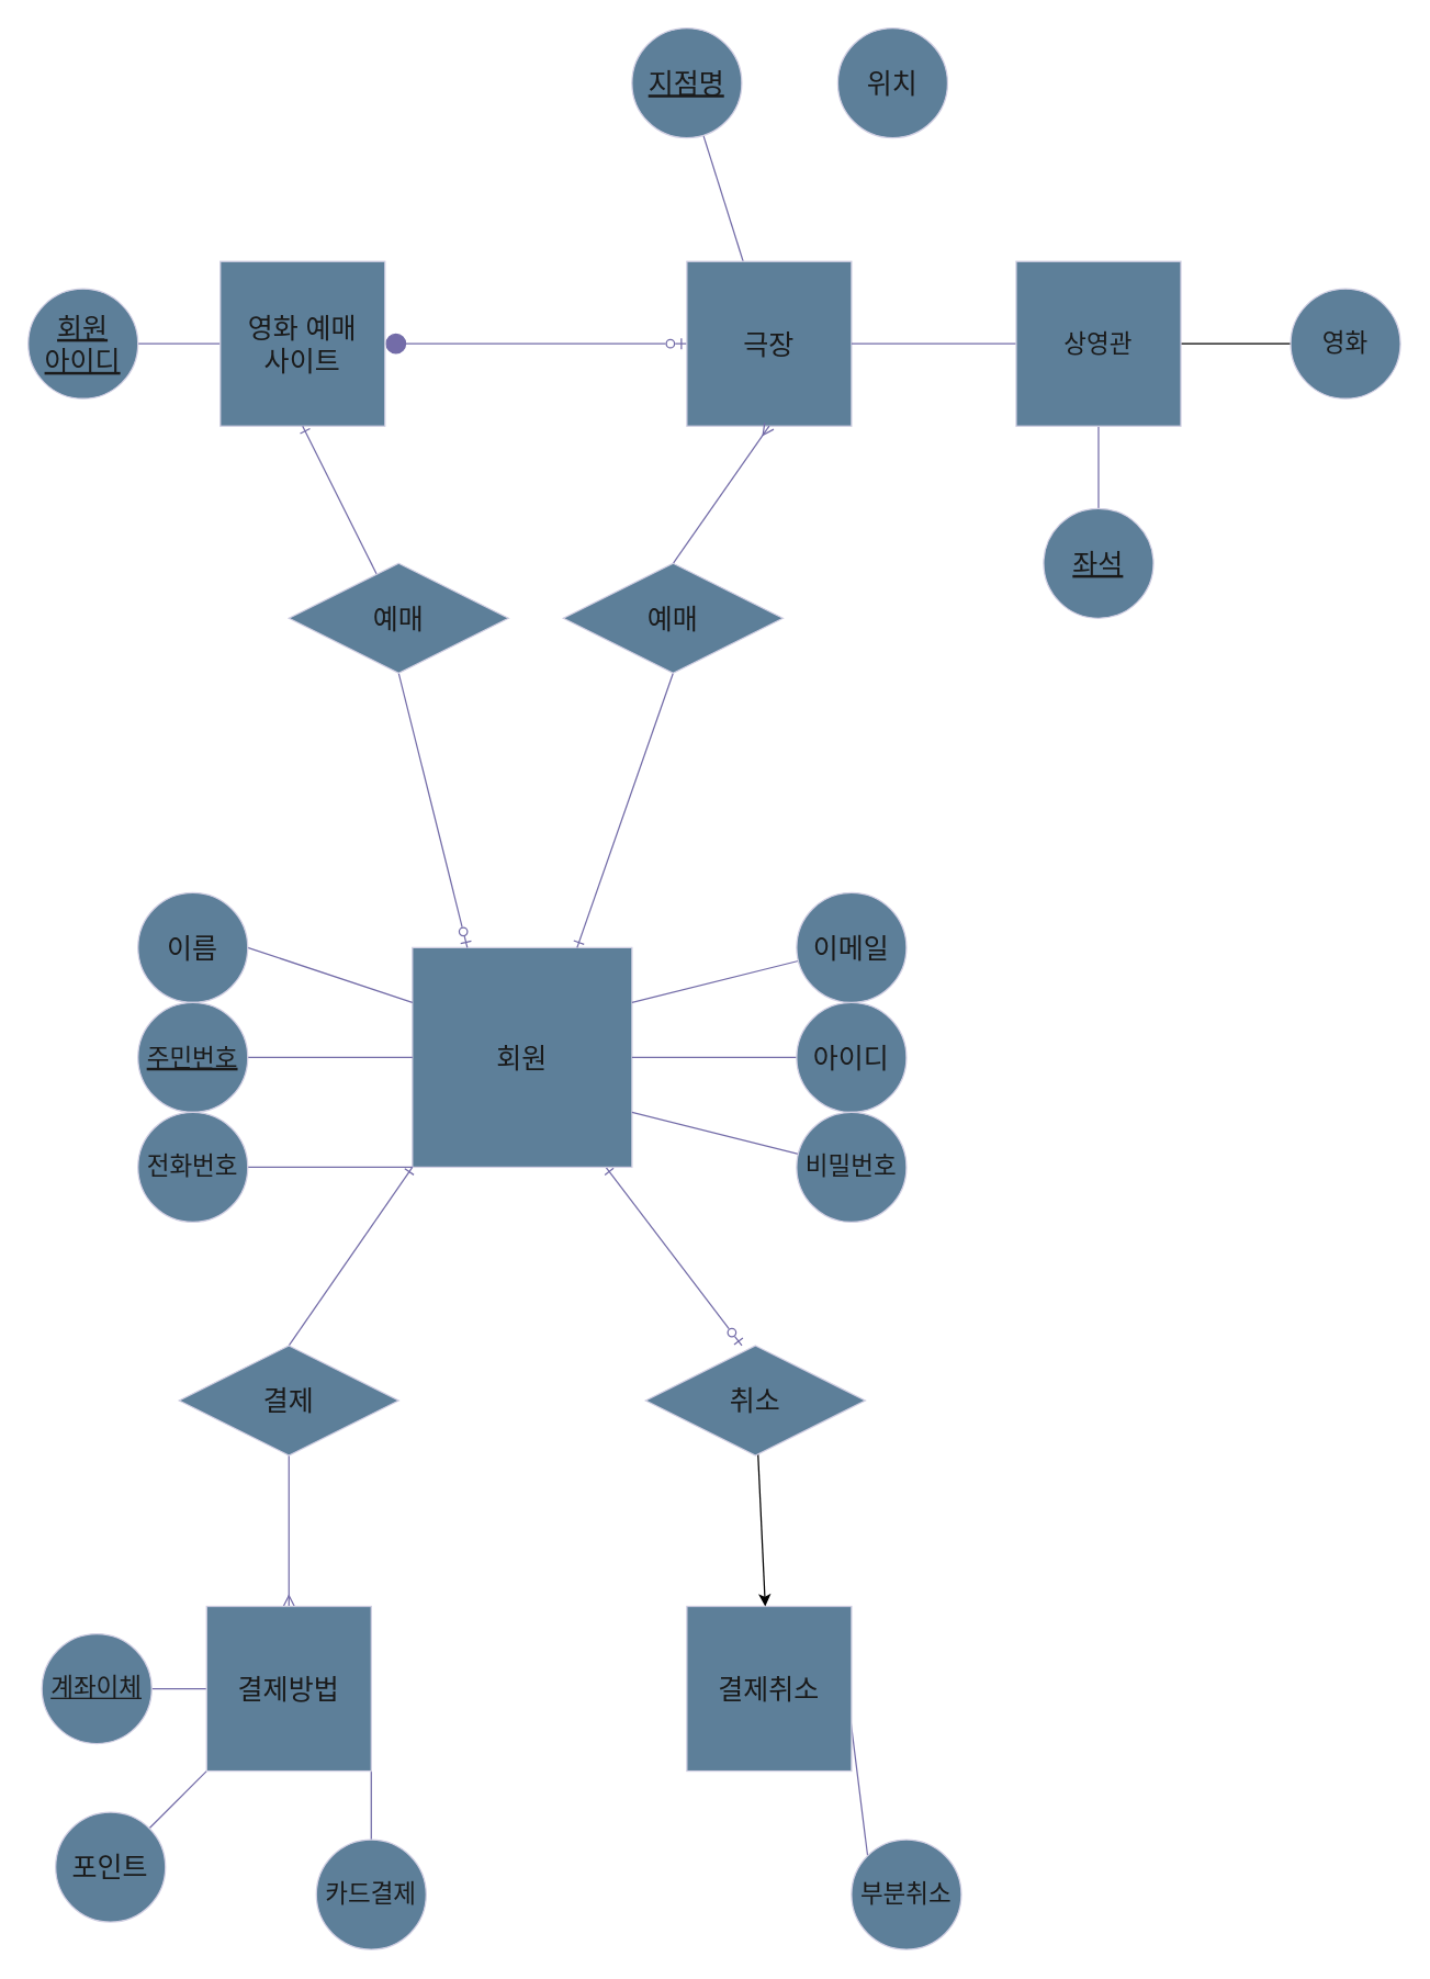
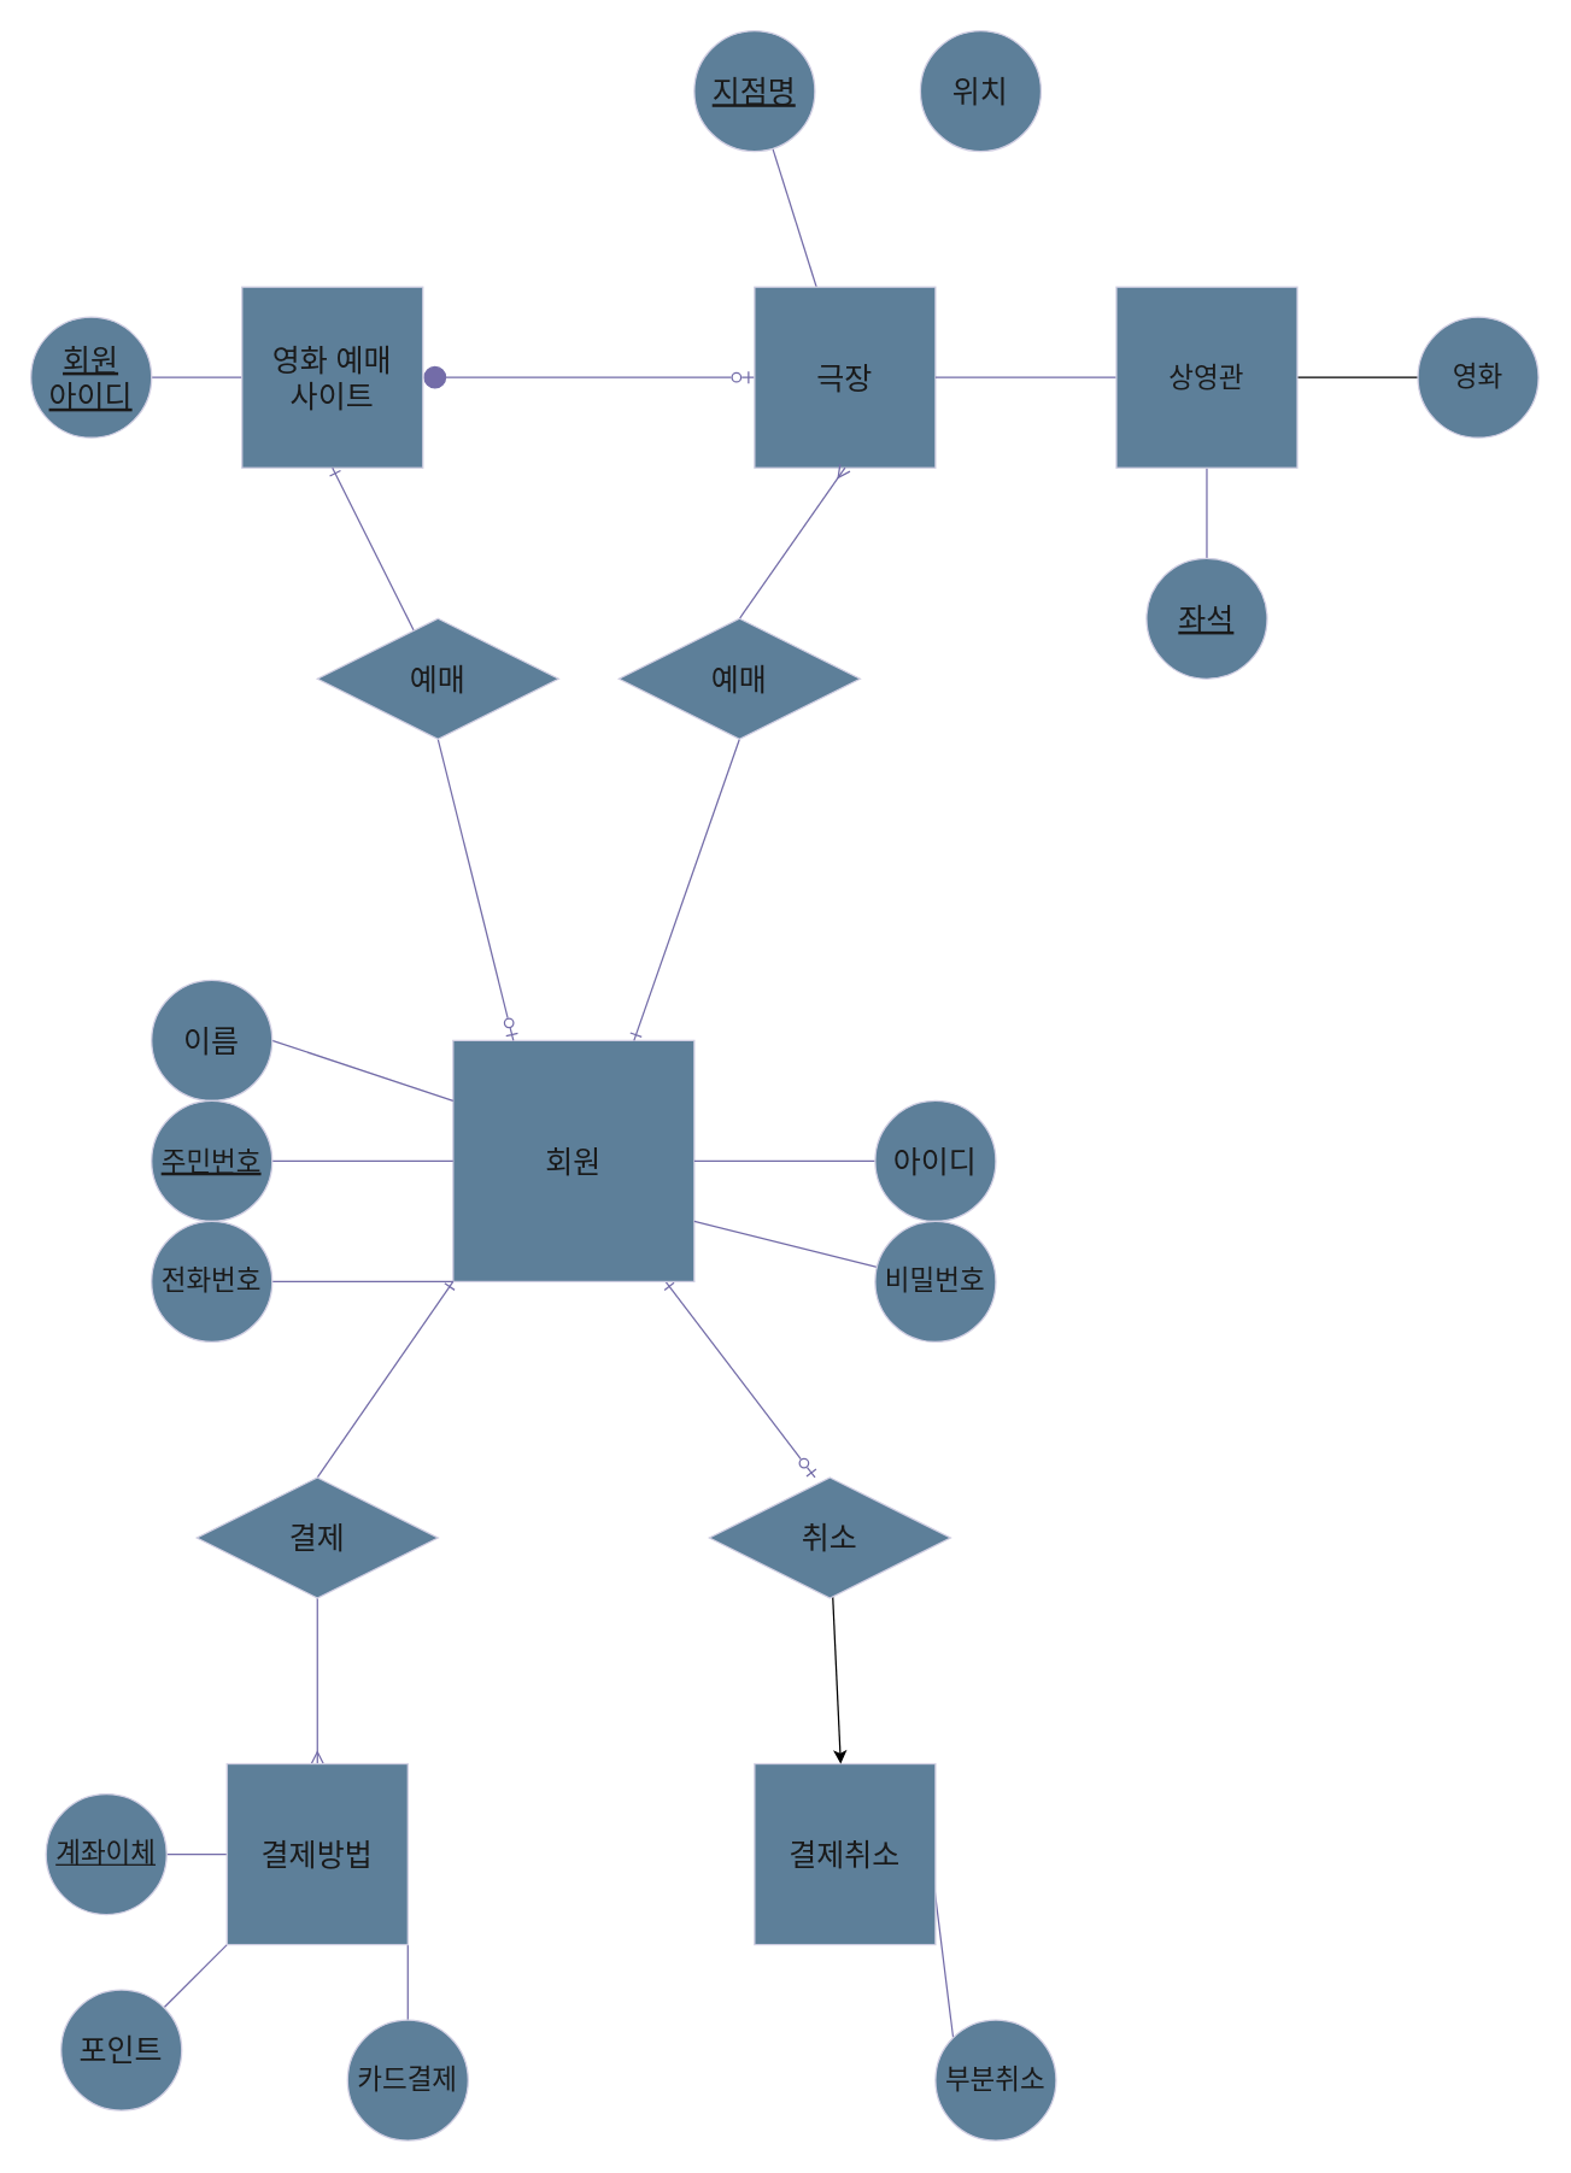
  <mxCell id="0" />
  <mxCell id="1" parent="0" />
  <mxCell id="2" style="rounded=0;orthogonalLoop=1;jettySize=auto;html=1;entryX=0.438;entryY=0;entryDx=0;entryDy=0;endArrow=ERzeroToOne;endFill=0;startArrow=ERone;startFill=0;labelBackgroundColor=none;strokeColor=#736CA8;fontColor=default;entryPerimeter=0;" parent="1" source="4" target="41" edge="1"><mxGeometry relative="1" as="geometry" /></mxCell>
  <mxCell id="3" style="rounded=0;orthogonalLoop=1;jettySize=auto;html=1;exitX=0.5;exitY=1;exitDx=0;exitDy=0;entryX=0.5;entryY=0;entryDx=0;entryDy=0;startArrow=none;startFill=0;endArrow=ERmany;endFill=0;labelBackgroundColor=none;strokeColor=#736CA8;fontColor=default;" parent="1" source="43" target="8" edge="1"><mxGeometry relative="1" as="geometry" /></mxCell>
  <mxCell id="4" value="회원" style="whiteSpace=wrap;html=1;aspect=fixed;labelBackgroundColor=none;fontSize=20;fillColor=#5D7F99;strokeColor=#D0CEE2;fontColor=#1A1A1A;" parent="1" vertex="1"><mxGeometry x="300" y="690" width="160" height="160" as="geometry" /></mxCell>
  <mxCell id="5" value="" style="rounded=0;orthogonalLoop=1;jettySize=auto;html=1;strokeColor=#736CA8;fontColor=#1A1A1A;endArrow=none;endFill=0;exitX=1;exitY=1;exitDx=0;exitDy=0;" parent="1" source="8" target="44" edge="1"><mxGeometry relative="1" as="geometry" /></mxCell>
  <mxCell id="6" value="" style="edgeStyle=orthogonalEdgeStyle;rounded=0;orthogonalLoop=1;jettySize=auto;html=1;strokeColor=#736CA8;fontColor=#1A1A1A;endArrow=none;endFill=0;" parent="1" source="8" target="45" edge="1"><mxGeometry relative="1" as="geometry" /></mxCell>
  <mxCell id="7" value="" style="rounded=0;orthogonalLoop=1;jettySize=auto;html=1;strokeColor=#736CA8;fontColor=#1A1A1A;endArrow=none;endFill=0;exitX=0;exitY=1;exitDx=0;exitDy=0;" parent="1" source="8" target="46" edge="1"><mxGeometry relative="1" as="geometry" /></mxCell>
  <mxCell id="8" value="결제방법" style="whiteSpace=wrap;html=1;aspect=fixed;labelBackgroundColor=none;fontSize=20;fillColor=#5D7F99;strokeColor=#D0CEE2;fontColor=#1A1A1A;" parent="1" vertex="1"><mxGeometry x="150" y="1170" width="120" height="120" as="geometry" /></mxCell>
  <mxCell id="9" style="edgeStyle=orthogonalEdgeStyle;rounded=0;orthogonalLoop=1;jettySize=auto;html=1;entryX=0;entryY=0.5;entryDx=0;entryDy=0;startArrow=circle;startFill=1;endArrow=ERzeroToOne;endFill=0;labelBackgroundColor=none;strokeColor=#736CA8;fontColor=default;" parent="1" source="11" target="14" edge="1"><mxGeometry relative="1" as="geometry" /></mxCell>
  <mxCell id="10" value="" style="edgeStyle=orthogonalEdgeStyle;rounded=0;orthogonalLoop=1;jettySize=auto;html=1;strokeColor=#736CA8;fontColor=#1A1A1A;endArrow=none;endFill=0;" parent="1" source="11" target="49" edge="1"><mxGeometry relative="1" as="geometry" /></mxCell>
  <mxCell id="11" value="영화 예매&lt;br&gt;사이트" style="whiteSpace=wrap;html=1;aspect=fixed;labelBackgroundColor=none;fontSize=20;fillColor=#5D7F99;strokeColor=#D0CEE2;fontColor=#1A1A1A;" parent="1" vertex="1"><mxGeometry x="160" y="190" width="120" height="120" as="geometry" /></mxCell>
  <mxCell id="12" value="" style="rounded=0;orthogonalLoop=1;jettySize=auto;html=1;exitX=0.5;exitY=1;exitDx=0;exitDy=0;startArrow=none;startFill=0;labelBackgroundColor=none;strokeColor=#736CA8;fontColor=default;fontStyle=4;endArrow=none;endFill=0;" parent="1" source="36" target="35" edge="1"><mxGeometry relative="1" as="geometry"><mxPoint x="-200" y="650" as="sourcePoint" /></mxGeometry></mxCell>
  <mxCell id="13" value="" style="rounded=0;orthogonalLoop=1;jettySize=auto;html=1;strokeColor=#736CA8;fontColor=#1A1A1A;endArrow=none;endFill=0;" parent="1" source="14" target="47" edge="1"><mxGeometry relative="1" as="geometry" /></mxCell>
  <mxCell id="14" value="극장" style="whiteSpace=wrap;html=1;aspect=fixed;labelBackgroundColor=none;fontSize=20;fillColor=#5D7F99;strokeColor=#D0CEE2;fontColor=#1A1A1A;" parent="1" vertex="1"><mxGeometry x="500" y="190" width="120" height="120" as="geometry" /></mxCell>
  <mxCell id="15" style="rounded=0;orthogonalLoop=1;jettySize=auto;html=1;exitX=0.5;exitY=1;exitDx=0;exitDy=0;entryX=0.25;entryY=0;entryDx=0;entryDy=0;endArrow=ERzeroToOne;endFill=0;labelBackgroundColor=none;strokeColor=#736CA8;fontColor=default;" parent="1" source="50" target="4" edge="1"><mxGeometry relative="1" as="geometry" /></mxCell>
  <mxCell id="16" style="rounded=0;orthogonalLoop=1;jettySize=auto;html=1;entryX=0.5;entryY=1;entryDx=0;entryDy=0;startArrow=none;startFill=0;endArrow=ERone;endFill=0;labelBackgroundColor=none;strokeColor=#736CA8;fontColor=default;" parent="1" source="50" target="11" edge="1"><mxGeometry relative="1" as="geometry" /></mxCell>
  <mxCell id="17" style="rounded=0;orthogonalLoop=1;jettySize=auto;html=1;exitX=1;exitY=0.5;exitDx=0;exitDy=0;endArrow=none;endFill=0;labelBackgroundColor=none;strokeColor=#736CA8;fontColor=default;" parent="1" source="18" edge="1"><mxGeometry relative="1" as="geometry"><mxPoint x="430" y="170" as="sourcePoint" /><mxPoint x="300" y="730" as="targetPoint" /></mxGeometry></mxCell>
  <mxCell id="18" value="이름" style="ellipse;whiteSpace=wrap;html=1;aspect=fixed;labelBackgroundColor=none;fontSize=20;fillColor=#5D7F99;strokeColor=#D0CEE2;fontColor=#1A1A1A;" parent="1" vertex="1"><mxGeometry x="100" y="650" width="80" height="80" as="geometry" /></mxCell>
  <mxCell id="19" style="rounded=0;orthogonalLoop=1;jettySize=auto;html=1;entryX=0;entryY=0.5;entryDx=0;entryDy=0;endArrow=none;endFill=0;labelBackgroundColor=none;strokeColor=#736CA8;fontColor=default;" parent="1" source="20" target="4" edge="1"><mxGeometry relative="1" as="geometry" /></mxCell>
  <mxCell id="20" value="&lt;font style=&quot;font-size: 18px;&quot;&gt;주민번호&lt;/font&gt;" style="ellipse;whiteSpace=wrap;html=1;aspect=fixed;labelBackgroundColor=none;fontSize=20;fontStyle=4;fillColor=#5D7F99;strokeColor=#D0CEE2;fontColor=#1A1A1A;" parent="1" vertex="1"><mxGeometry x="100" y="730" width="80" height="80" as="geometry" /></mxCell>
  <mxCell id="21" style="rounded=0;orthogonalLoop=1;jettySize=auto;html=1;entryX=0;entryY=1;entryDx=0;entryDy=0;endArrow=none;endFill=0;labelBackgroundColor=none;strokeColor=#736CA8;fontColor=default;" parent="1" source="22" target="4" edge="1"><mxGeometry relative="1" as="geometry" /></mxCell>
  <mxCell id="22" value="전화번호" style="ellipse;whiteSpace=wrap;html=1;aspect=fixed;labelBackgroundColor=none;fontSize=18;fillColor=#5D7F99;strokeColor=#D0CEE2;fontColor=#1A1A1A;" parent="1" vertex="1"><mxGeometry x="100" y="810" width="80" height="80" as="geometry" /></mxCell>
  <mxCell id="23" style="rounded=0;orthogonalLoop=1;jettySize=auto;html=1;entryX=1;entryY=0.5;entryDx=0;entryDy=0;endArrow=none;endFill=0;labelBackgroundColor=none;strokeColor=#736CA8;fontColor=default;" parent="1" source="24" target="4" edge="1"><mxGeometry relative="1" as="geometry" /></mxCell>
  <mxCell id="24" value="아이디" style="ellipse;whiteSpace=wrap;html=1;aspect=fixed;labelBackgroundColor=none;fontSize=20;fillColor=#5D7F99;strokeColor=#D0CEE2;fontColor=#1A1A1A;" parent="1" vertex="1"><mxGeometry x="580" y="730" width="80" height="80" as="geometry" /></mxCell>
  <mxCell id="25" style="rounded=0;orthogonalLoop=1;jettySize=auto;html=1;entryX=1;entryY=0.75;entryDx=0;entryDy=0;endArrow=none;endFill=0;labelBackgroundColor=none;strokeColor=#736CA8;fontColor=default;" parent="1" source="26" target="4" edge="1"><mxGeometry relative="1" as="geometry" /></mxCell>
  <mxCell id="26" value="비밀번호" style="ellipse;whiteSpace=wrap;html=1;aspect=fixed;labelBackgroundColor=none;fontSize=18;fillColor=#5D7F99;strokeColor=#D0CEE2;fontColor=#1A1A1A;" parent="1" vertex="1"><mxGeometry x="580" y="810" width="80" height="80" as="geometry" /></mxCell>
- <mxCell id="27" style="rounded=0;orthogonalLoop=1;jettySize=auto;html=1;entryX=1;entryY=0.25;entryDx=0;entryDy=0;endArrow=none;endFill=0;labelBackgroundColor=none;strokeColor=#736CA8;fontColor=default;" parent="1" source="28" target="4" edge="1"><mxGeometry relative="1" as="geometry" /></mxCell>
- <mxCell id="28" value="이메일" style="ellipse;whiteSpace=wrap;html=1;aspect=fixed;labelBackgroundColor=none;fontSize=20;fillColor=#5D7F99;strokeColor=#D0CEE2;fontColor=#1A1A1A;" parent="1" vertex="1"><mxGeometry x="580" y="650" width="80" height="80" as="geometry" /></mxCell>
  <mxCell id="29" value="" style="rounded=0;orthogonalLoop=1;jettySize=auto;html=1;endArrow=none;endFill=0;startArrow=none;startFill=0;labelBackgroundColor=none;strokeColor=#736CA8;fontColor=default;exitX=1;exitY=1;exitDx=0;exitDy=0;entryX=0;entryY=0;entryDx=0;entryDy=0;" parent="1" target="34" edge="1"><mxGeometry relative="1" as="geometry"><mxPoint x="619" y="1250" as="sourcePoint" /><mxPoint x="700.716" y="1331.716" as="targetPoint" /></mxGeometry></mxCell>
  <mxCell id="30" value="결제취소" style="whiteSpace=wrap;html=1;aspect=fixed;labelBackgroundColor=none;fontSize=20;fillColor=#5D7F99;strokeColor=#D0CEE2;fontColor=#1A1A1A;" parent="1" vertex="1"><mxGeometry x="500" y="1170" width="120" height="120" as="geometry" /></mxCell>
  <mxCell id="31" style="rounded=0;orthogonalLoop=1;jettySize=auto;html=1;strokeColor=#736CA8;fontColor=#1A1A1A;endArrow=none;endFill=0;exitX=1;exitY=0.5;exitDx=0;exitDy=0;entryX=0;entryY=0.5;entryDx=0;entryDy=0;" parent="1" source="14" target="36" edge="1"><mxGeometry relative="1" as="geometry"><mxPoint x="831" y="370" as="sourcePoint" /><mxPoint x="2131.059" y="519" as="targetPoint" /></mxGeometry></mxCell>
  <mxCell id="32" style="edgeStyle=orthogonalEdgeStyle;rounded=0;orthogonalLoop=1;jettySize=auto;html=1;entryX=1;entryY=0.5;entryDx=0;entryDy=0;endArrow=none;endFill=0;" parent="1" source="33" target="36" edge="1"><mxGeometry relative="1" as="geometry" /></mxCell>
  <mxCell id="33" value="영화" style="ellipse;whiteSpace=wrap;html=1;aspect=fixed;labelBackgroundColor=none;fontSize=18;fillColor=#5D7F99;strokeColor=#D0CEE2;fontColor=#1A1A1A;" parent="1" vertex="1"><mxGeometry x="940" y="210" width="80" height="80" as="geometry" /></mxCell>
  <mxCell id="34" value="부분취소" style="ellipse;whiteSpace=wrap;html=1;fontSize=18;labelBackgroundColor=none;fillColor=#5D7F99;strokeColor=#D0CEE2;fontColor=#1A1A1A;" parent="1" vertex="1"><mxGeometry x="620" y="1340" width="80" height="80" as="geometry" /></mxCell>
  <mxCell id="35" value="좌석" style="ellipse;whiteSpace=wrap;html=1;fontSize=20;labelBackgroundColor=none;fillColor=#5D7F99;strokeColor=#D0CEE2;fontColor=#1A1A1A;fontStyle=4" parent="1" vertex="1"><mxGeometry x="760" y="370" width="80" height="80" as="geometry" /></mxCell>
  <mxCell id="36" value="&lt;span style=&quot;border-color: var(--border-color); font-size: 18px;&quot;&gt;상영관&lt;/span&gt;" style="whiteSpace=wrap;html=1;aspect=fixed;labelBackgroundColor=none;fontSize=20;fillColor=#5D7F99;strokeColor=#D0CEE2;fontColor=#1A1A1A;fontStyle=0" parent="1" vertex="1"><mxGeometry x="740" y="190" width="120" height="120" as="geometry" /></mxCell>
  <mxCell id="37" style="rounded=0;orthogonalLoop=1;jettySize=auto;html=1;entryX=0.75;entryY=0;entryDx=0;entryDy=0;strokeColor=#736CA8;fontColor=#1A1A1A;endArrow=ERone;endFill=0;exitX=0.5;exitY=1;exitDx=0;exitDy=0;" parent="1" source="39" target="4" edge="1"><mxGeometry relative="1" as="geometry"><mxPoint x="510" y="500" as="sourcePoint" /></mxGeometry></mxCell>
  <mxCell id="38" style="rounded=0;orthogonalLoop=1;jettySize=auto;html=1;exitX=0.5;exitY=0;exitDx=0;exitDy=0;entryX=0.5;entryY=1;entryDx=0;entryDy=0;strokeColor=#736CA8;fontColor=#1A1A1A;endArrow=ERmany;endFill=0;" parent="1" source="39" target="14" edge="1"><mxGeometry relative="1" as="geometry" /></mxCell>
  <mxCell id="39" value="예매" style="rhombus;whiteSpace=wrap;html=1;labelBackgroundColor=none;fontSize=20;fillColor=#5D7F99;strokeColor=#D0CEE2;fontColor=#1A1A1A;" parent="1" vertex="1"><mxGeometry x="410" y="410" width="160" height="80" as="geometry" /></mxCell>
  <mxCell id="40" style="rounded=0;orthogonalLoop=1;jettySize=auto;html=1;" parent="1" source="41" target="30" edge="1"><mxGeometry relative="1" as="geometry" /></mxCell>
  <mxCell id="41" value="취소" style="rhombus;whiteSpace=wrap;html=1;labelBackgroundColor=none;fontSize=20;fillColor=#5D7F99;strokeColor=#D0CEE2;fontColor=#1A1A1A;" parent="1" vertex="1"><mxGeometry x="470" y="980" width="160" height="80" as="geometry" /></mxCell>
  <mxCell id="42" style="rounded=0;orthogonalLoop=1;jettySize=auto;html=1;exitX=0.5;exitY=0;exitDx=0;exitDy=0;entryX=0;entryY=1;entryDx=0;entryDy=0;strokeColor=#736CA8;fontColor=#1A1A1A;startArrow=none;startFill=0;endArrow=ERone;endFill=0;" parent="1" source="43" target="4" edge="1"><mxGeometry relative="1" as="geometry" /></mxCell>
  <mxCell id="43" value="결제" style="rhombus;whiteSpace=wrap;html=1;labelBackgroundColor=none;fontSize=20;fillColor=#5D7F99;strokeColor=#D0CEE2;fontColor=#1A1A1A;" parent="1" vertex="1"><mxGeometry x="130" y="980" width="160" height="80" as="geometry" /></mxCell>
  <mxCell id="44" value="카드결제" style="ellipse;whiteSpace=wrap;html=1;fontSize=18;fillColor=#5D7F99;strokeColor=#D0CEE2;fontColor=#1A1A1A;labelBackgroundColor=none;" parent="1" vertex="1"><mxGeometry x="230" y="1340" width="80" height="80" as="geometry" /></mxCell>
  <mxCell id="45" value="계좌이체" style="ellipse;whiteSpace=wrap;html=1;fontSize=18;fillColor=#5D7F99;strokeColor=#D0CEE2;fontColor=#1A1A1A;labelBackgroundColor=none;fontStyle=4" parent="1" vertex="1"><mxGeometry x="30" y="1190" width="80" height="80" as="geometry" /></mxCell>
  <mxCell id="46" value="포인트" style="ellipse;whiteSpace=wrap;html=1;fontSize=20;fillColor=#5D7F99;strokeColor=#D0CEE2;fontColor=#1A1A1A;labelBackgroundColor=none;" parent="1" vertex="1"><mxGeometry x="40" y="1320" width="80" height="80" as="geometry" /></mxCell>
  <mxCell id="47" value="지점명" style="ellipse;whiteSpace=wrap;html=1;fontSize=20;fillColor=#5D7F99;strokeColor=#D0CEE2;fontColor=#1A1A1A;labelBackgroundColor=none;fontStyle=4" parent="1" vertex="1"><mxGeometry x="460" y="20" width="80" height="80" as="geometry" /></mxCell>
  <mxCell id="48" value="위치" style="ellipse;whiteSpace=wrap;html=1;fontSize=20;fillColor=#5D7F99;strokeColor=#D0CEE2;fontColor=#1A1A1A;labelBackgroundColor=none;" parent="1" vertex="1"><mxGeometry x="610" y="20" width="80" height="80" as="geometry" /></mxCell>
  <mxCell id="49" value="회원&lt;br&gt;아이디" style="ellipse;whiteSpace=wrap;html=1;fontSize=20;fillColor=#5D7F99;strokeColor=#D0CEE2;fontColor=#1A1A1A;labelBackgroundColor=none;fontStyle=4" parent="1" vertex="1"><mxGeometry x="20" y="210" width="80" height="80" as="geometry" /></mxCell>
  <mxCell id="50" value="예매" style="rhombus;whiteSpace=wrap;html=1;labelBackgroundColor=none;fontSize=20;fillColor=#5D7F99;strokeColor=#D0CEE2;fontColor=#1A1A1A;" parent="1" vertex="1"><mxGeometry x="210" y="410" width="160" height="80" as="geometry" /></mxCell>
